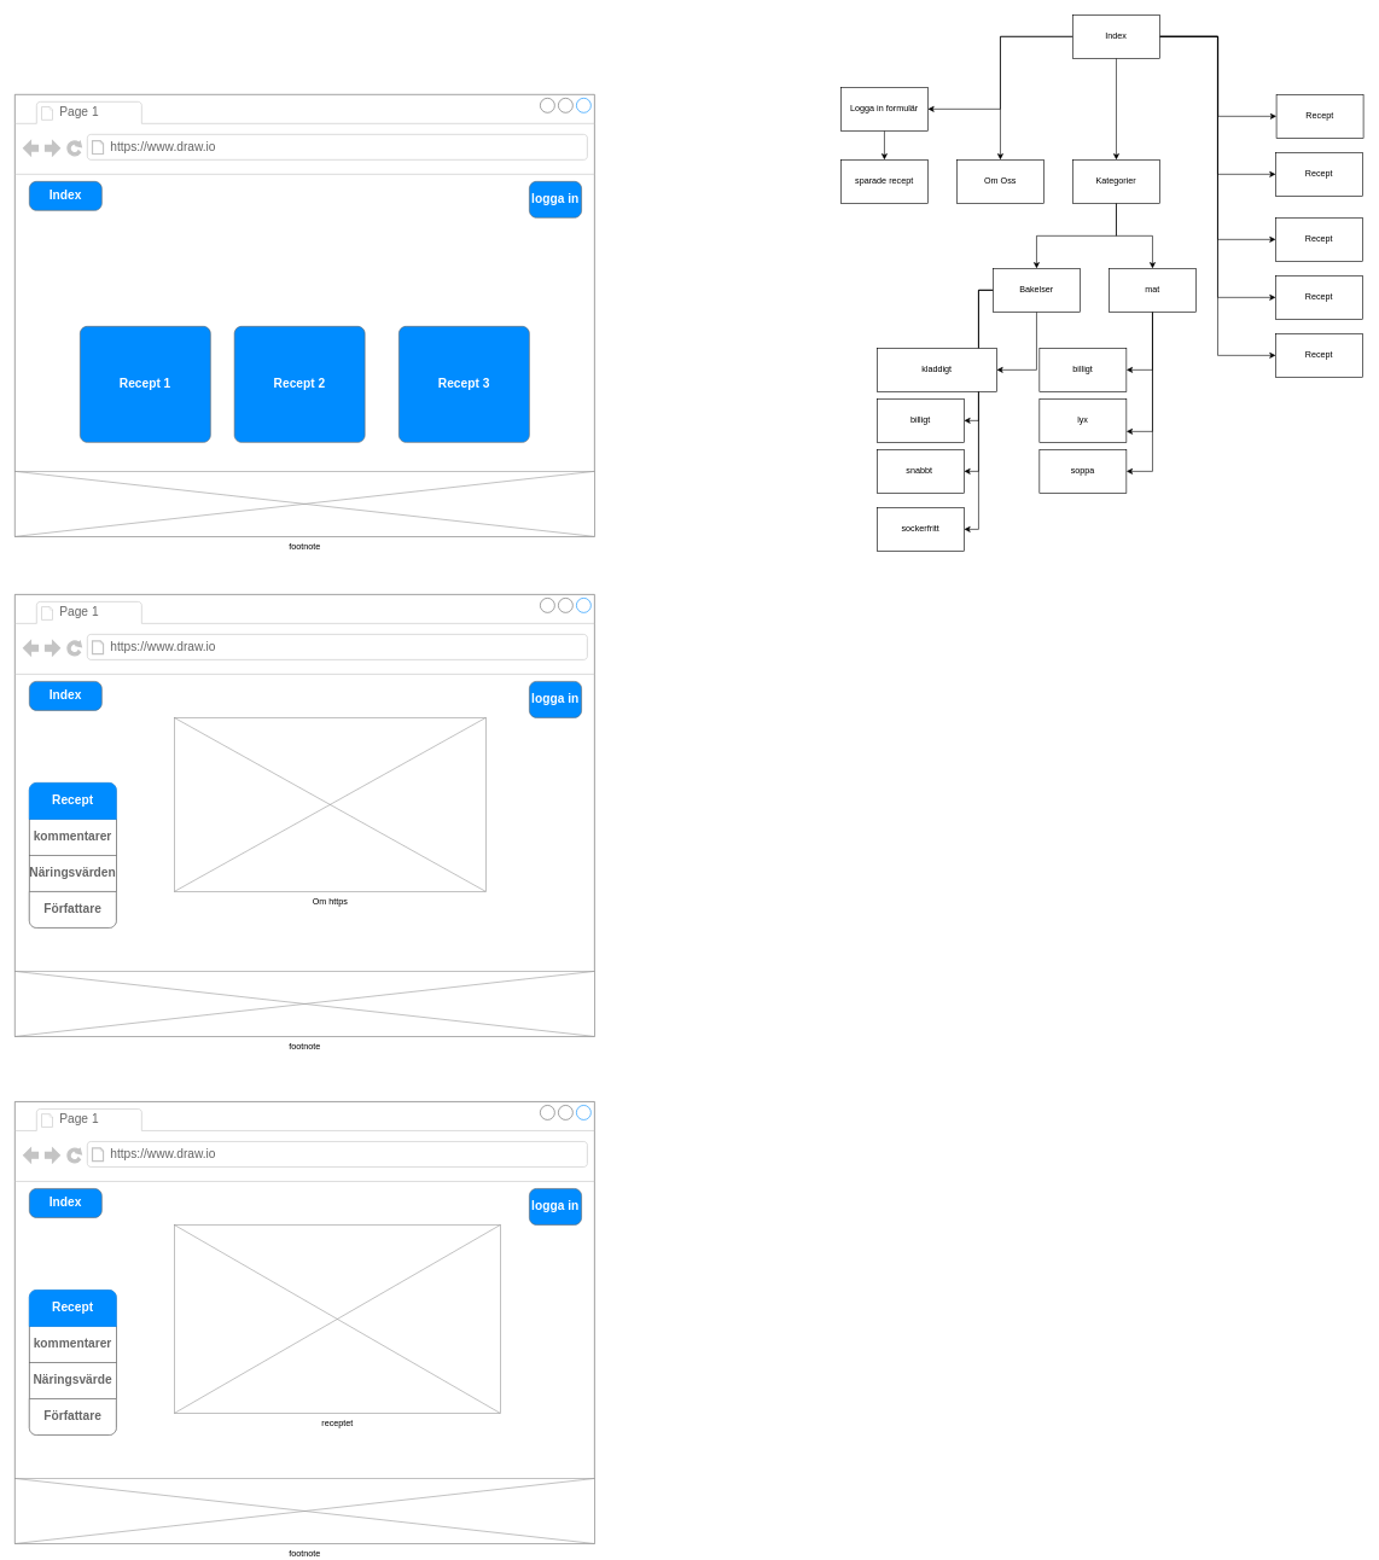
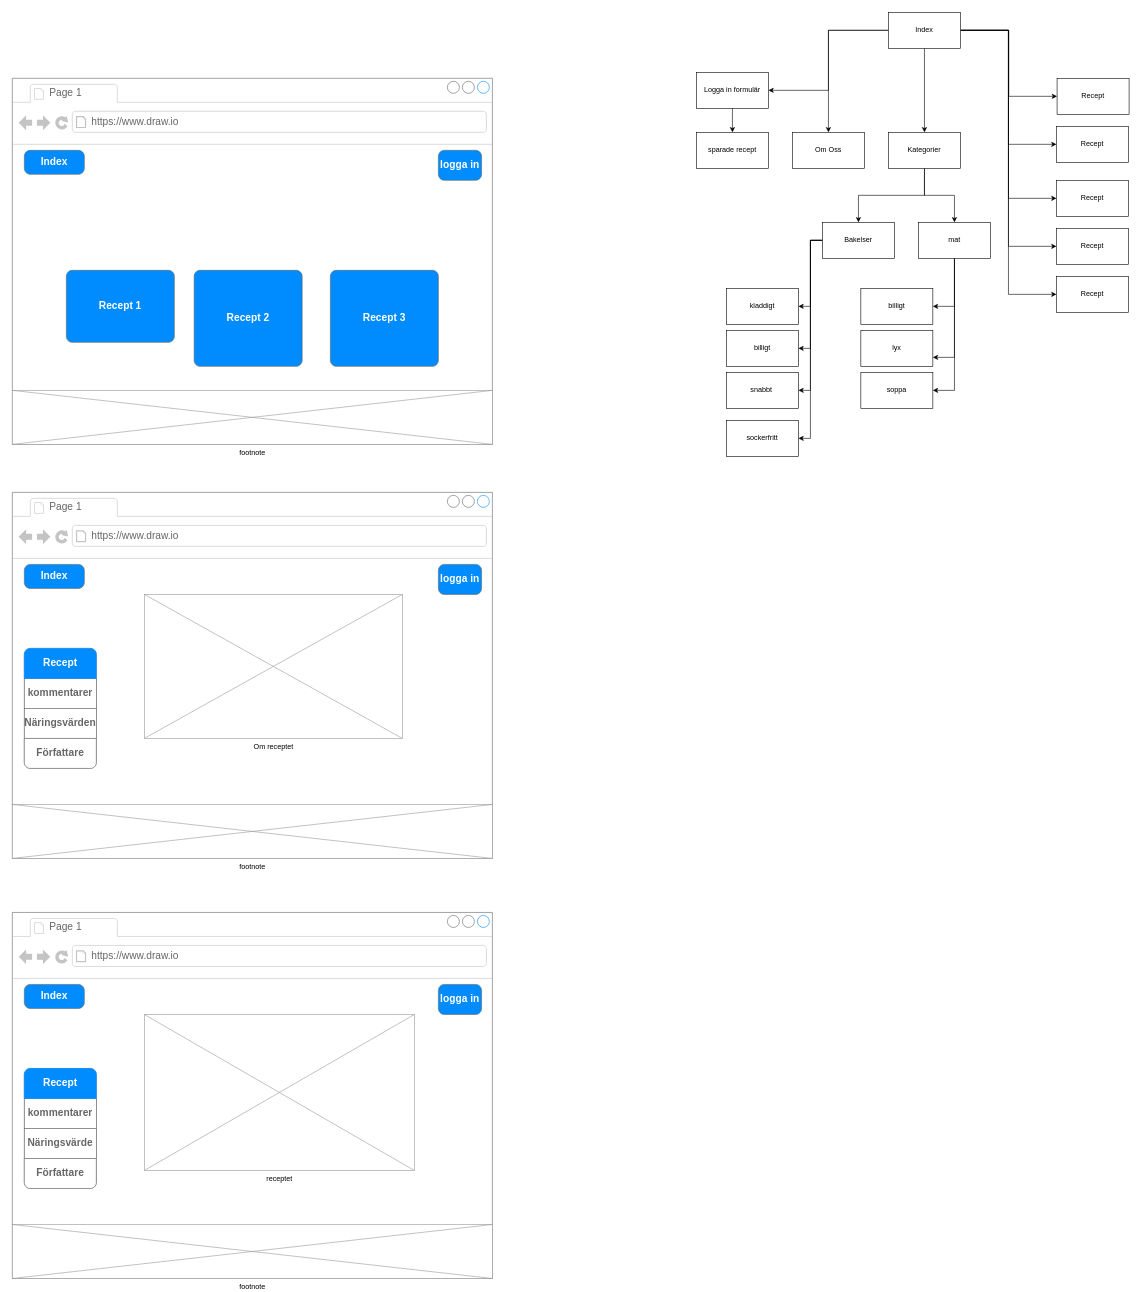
  <mxCell id="0" />
  <mxCell id="1" parent="0" />
  <mxCell id="2" style="edgeStyle=orthogonalEdgeStyle;rounded=0;orthogonalLoop=1;jettySize=auto;html=1;entryX=0;entryY=0.5;entryDx=0;entryDy=0;" edge="1" parent="1" source="10" target="13"><mxGeometry relative="1" as="geometry" /></mxCell>
  <mxCell id="3" style="edgeStyle=orthogonalEdgeStyle;rounded=0;orthogonalLoop=1;jettySize=auto;html=1;entryX=0;entryY=0.5;entryDx=0;entryDy=0;" edge="1" parent="1" source="10" target="17"><mxGeometry relative="1" as="geometry" /></mxCell>
  <mxCell id="4" style="edgeStyle=orthogonalEdgeStyle;rounded=0;orthogonalLoop=1;jettySize=auto;html=1;entryX=0;entryY=0.5;entryDx=0;entryDy=0;" edge="1" parent="1" source="10" target="16"><mxGeometry relative="1" as="geometry" /></mxCell>
  <mxCell id="5" style="edgeStyle=orthogonalEdgeStyle;rounded=0;orthogonalLoop=1;jettySize=auto;html=1;entryX=0;entryY=0.5;entryDx=0;entryDy=0;" edge="1" parent="1" source="10" target="15"><mxGeometry relative="1" as="geometry" /></mxCell>
  <mxCell id="6" style="edgeStyle=orthogonalEdgeStyle;rounded=0;orthogonalLoop=1;jettySize=auto;html=1;entryX=0;entryY=0.5;entryDx=0;entryDy=0;" edge="1" parent="1" source="10" target="14"><mxGeometry relative="1" as="geometry" /></mxCell>
  <mxCell id="7" style="edgeStyle=orthogonalEdgeStyle;rounded=0;orthogonalLoop=1;jettySize=auto;html=1;entryX=1;entryY=0.5;entryDx=0;entryDy=0;" edge="1" parent="1" source="10" target="12"><mxGeometry relative="1" as="geometry" /></mxCell>
  <mxCell id="8" style="edgeStyle=orthogonalEdgeStyle;rounded=0;orthogonalLoop=1;jettySize=auto;html=1;entryX=0.5;entryY=0;entryDx=0;entryDy=0;" edge="1" parent="1" source="10" target="19"><mxGeometry relative="1" as="geometry" /></mxCell>
  <mxCell id="9" style="edgeStyle=orthogonalEdgeStyle;rounded=0;orthogonalLoop=1;jettySize=auto;html=1;" edge="1" parent="1" source="10" target="22"><mxGeometry relative="1" as="geometry" /></mxCell>
  <mxCell id="10" value="Index" style="rounded=0;whiteSpace=wrap;html=1;" vertex="1" parent="1"><mxGeometry x="1480" y="20" width="120" height="60" as="geometry" /></mxCell>
  <mxCell id="11" style="edgeStyle=orthogonalEdgeStyle;rounded=0;orthogonalLoop=1;jettySize=auto;html=1;" edge="1" parent="1" source="12" target="18"><mxGeometry relative="1" as="geometry" /></mxCell>
  <mxCell id="12" value="Logga in formulär" style="rounded=0;whiteSpace=wrap;html=1;" vertex="1" parent="1"><mxGeometry x="1160" y="120" width="120" height="60" as="geometry" /></mxCell>
  <mxCell id="13" value="Recept" style="rounded=0;whiteSpace=wrap;html=1;" vertex="1" parent="1"><mxGeometry x="1761" y="130" width="120" height="60" as="geometry" /></mxCell>
  <mxCell id="14" value="Recept" style="rounded=0;whiteSpace=wrap;html=1;" vertex="1" parent="1"><mxGeometry x="1760" y="460" width="120" height="60" as="geometry" /></mxCell>
  <mxCell id="15" value="Recept" style="rounded=0;whiteSpace=wrap;html=1;" vertex="1" parent="1"><mxGeometry x="1760" y="380" width="120" height="60" as="geometry" /></mxCell>
  <mxCell id="16" value="Recept" style="rounded=0;whiteSpace=wrap;html=1;" vertex="1" parent="1"><mxGeometry x="1760" y="300" width="120" height="60" as="geometry" /></mxCell>
  <mxCell id="17" value="Recept" style="rounded=0;whiteSpace=wrap;html=1;" vertex="1" parent="1"><mxGeometry x="1760" y="210" width="120" height="60" as="geometry" /></mxCell>
  <mxCell id="18" value="sparade recept" style="rounded=0;whiteSpace=wrap;html=1;" vertex="1" parent="1"><mxGeometry x="1160" y="220" width="120" height="60" as="geometry" /></mxCell>
  <mxCell id="19" value="Om Oss" style="rounded=0;whiteSpace=wrap;html=1;" vertex="1" parent="1"><mxGeometry x="1320" y="220" width="120" height="60" as="geometry" /></mxCell>
  <mxCell id="20" style="edgeStyle=orthogonalEdgeStyle;rounded=0;orthogonalLoop=1;jettySize=auto;html=1;" edge="1" parent="1" source="22" target="27"><mxGeometry relative="1" as="geometry" /></mxCell>
  <mxCell id="21" style="edgeStyle=orthogonalEdgeStyle;rounded=0;orthogonalLoop=1;jettySize=auto;html=1;entryX=0.5;entryY=0;entryDx=0;entryDy=0;" edge="1" parent="1" source="22" target="31"><mxGeometry relative="1" as="geometry" /></mxCell>
  <mxCell id="22" value="Kategorier" style="rounded=0;whiteSpace=wrap;html=1;" vertex="1" parent="1"><mxGeometry x="1480" y="220" width="120" height="60" as="geometry" /></mxCell>
  <mxCell id="23" style="edgeStyle=orthogonalEdgeStyle;rounded=0;orthogonalLoop=1;jettySize=auto;html=1;entryX=1;entryY=0.5;entryDx=0;entryDy=0;" edge="1" parent="1" source="27" target="32"><mxGeometry relative="1" as="geometry" /></mxCell>
  <mxCell id="24" style="edgeStyle=orthogonalEdgeStyle;rounded=0;orthogonalLoop=1;jettySize=auto;html=1;entryX=1;entryY=0.5;entryDx=0;entryDy=0;" edge="1" parent="1" source="27" target="35"><mxGeometry relative="1" as="geometry" /></mxCell>
  <mxCell id="25" style="edgeStyle=orthogonalEdgeStyle;rounded=0;orthogonalLoop=1;jettySize=auto;html=1;entryX=1;entryY=0.5;entryDx=0;entryDy=0;" edge="1" parent="1" source="27" target="34"><mxGeometry relative="1" as="geometry" /></mxCell>
  <mxCell id="26" style="edgeStyle=orthogonalEdgeStyle;rounded=0;orthogonalLoop=1;jettySize=auto;html=1;entryX=1;entryY=0.5;entryDx=0;entryDy=0;" edge="1" parent="1" source="27" target="33"><mxGeometry relative="1" as="geometry" /></mxCell>
  <mxCell id="27" value="Bakelser" style="rounded=0;whiteSpace=wrap;html=1;" vertex="1" parent="1"><mxGeometry x="1370" y="370" width="120" height="60" as="geometry" /></mxCell>
  <mxCell id="28" style="edgeStyle=orthogonalEdgeStyle;rounded=0;orthogonalLoop=1;jettySize=auto;html=1;entryX=1;entryY=0.5;entryDx=0;entryDy=0;" edge="1" parent="1" source="31" target="36"><mxGeometry relative="1" as="geometry" /></mxCell>
  <mxCell id="29" style="edgeStyle=orthogonalEdgeStyle;rounded=0;orthogonalLoop=1;jettySize=auto;html=1;entryX=1;entryY=0.75;entryDx=0;entryDy=0;" edge="1" parent="1" source="31" target="37"><mxGeometry relative="1" as="geometry" /></mxCell>
  <mxCell id="30" style="edgeStyle=orthogonalEdgeStyle;rounded=0;orthogonalLoop=1;jettySize=auto;html=1;entryX=1;entryY=0.5;entryDx=0;entryDy=0;" edge="1" parent="1" source="31" target="38"><mxGeometry relative="1" as="geometry" /></mxCell>
  <mxCell id="31" value="mat" style="rounded=0;whiteSpace=wrap;html=1;" vertex="1" parent="1"><mxGeometry x="1530" y="370" width="120" height="60" as="geometry" /></mxCell>
- <mxCell id="32" value="kladdigt" style="rounded=0;whiteSpace=wrap;html=1;" vertex="1" parent="1"><mxGeometry x="1210" y="480" width="165" height="60" as="geometry" /></mxCell>
+ <mxCell id="32" value="kladdigt" style="rounded=0;whiteSpace=wrap;html=1;" vertex="1" parent="1"><mxGeometry x="1210" y="480" width="120" height="60" as="geometry" /></mxCell>
  <mxCell id="33" value="sockerfritt" style="rounded=0;whiteSpace=wrap;html=1;" vertex="1" parent="1"><mxGeometry x="1210" y="700" width="120" height="60" as="geometry" /></mxCell>
  <mxCell id="34" value="snabbt&amp;nbsp;" style="rounded=0;whiteSpace=wrap;html=1;" vertex="1" parent="1"><mxGeometry x="1210" y="620" width="120" height="60" as="geometry" /></mxCell>
  <mxCell id="35" value="billigt" style="rounded=0;whiteSpace=wrap;html=1;" vertex="1" parent="1"><mxGeometry x="1210" y="550" width="120" height="60" as="geometry" /></mxCell>
  <mxCell id="36" value="billigt" style="rounded=0;whiteSpace=wrap;html=1;" vertex="1" parent="1"><mxGeometry x="1434" y="480" width="120" height="60" as="geometry" /></mxCell>
  <mxCell id="37" value="lyx" style="rounded=0;whiteSpace=wrap;html=1;" vertex="1" parent="1"><mxGeometry x="1434" y="550" width="120" height="60" as="geometry" /></mxCell>
  <mxCell id="38" value="soppa" style="rounded=0;whiteSpace=wrap;html=1;" vertex="1" parent="1"><mxGeometry x="1434" y="620" width="120" height="60" as="geometry" /></mxCell>
  <mxCell id="39" value="" style="strokeWidth=1;shadow=0;dashed=0;align=center;html=1;shape=mxgraph.mockup.containers.browserWindow;rSize=0;strokeColor=#666666;strokeColor2=#008cff;strokeColor3=#c4c4c4;mainText=,;recursiveResize=0;" vertex="1" parent="1"><mxGeometry x="20" y="130" width="800" height="610" as="geometry" /></mxCell>
  <mxCell id="40" value="Page 1" style="strokeWidth=1;shadow=0;dashed=0;align=center;html=1;shape=mxgraph.mockup.containers.anchor;fontSize=17;fontColor=#666666;align=left;whiteSpace=wrap;" vertex="1" parent="39"><mxGeometry x="60" y="12" width="110" height="26" as="geometry" /></mxCell>
  <mxCell id="41" value="https://www.draw.io" style="strokeWidth=1;shadow=0;dashed=0;align=center;html=1;shape=mxgraph.mockup.containers.anchor;rSize=0;fontSize=17;fontColor=#666666;align=left;" vertex="1" parent="39"><mxGeometry x="130" y="60" width="250" height="26" as="geometry" /></mxCell>
  <mxCell id="42" value="Index" style="strokeWidth=1;shadow=0;dashed=0;align=center;html=1;shape=mxgraph.mockup.buttons.button;strokeColor=#666666;fontColor=#ffffff;mainText=;buttonStyle=round;fontSize=17;fontStyle=1;fillColor=#008cff;whiteSpace=wrap;" vertex="1" parent="39"><mxGeometry x="20" y="120" width="100" height="40" as="geometry" /></mxCell>
- <mxCell id="43" value="Recept 1" style="strokeWidth=1;shadow=0;dashed=0;align=center;html=1;shape=mxgraph.mockup.buttons.button;strokeColor=#666666;fontColor=#ffffff;mainText=;buttonStyle=round;fontSize=17;fontStyle=1;fillColor=#008cff;whiteSpace=wrap;" vertex="1" parent="39"><mxGeometry x="90" y="320" width="180" height="160" as="geometry" /></mxCell>
+ <mxCell id="43" value="Recept 1" style="strokeWidth=1;shadow=0;dashed=0;align=center;html=1;shape=mxgraph.mockup.buttons.button;strokeColor=#666666;fontColor=#ffffff;mainText=;buttonStyle=round;fontSize=17;fontStyle=1;fillColor=#008cff;whiteSpace=wrap;" vertex="1" parent="39"><mxGeometry x="90" y="320" width="180" height="120" as="geometry" /></mxCell>
  <mxCell id="44" value="Recept 2" style="strokeWidth=1;shadow=0;dashed=0;align=center;html=1;shape=mxgraph.mockup.buttons.button;strokeColor=#666666;fontColor=#ffffff;mainText=;buttonStyle=round;fontSize=17;fontStyle=1;fillColor=#008cff;whiteSpace=wrap;" vertex="1" parent="39"><mxGeometry x="303" y="320" width="180" height="160" as="geometry" /></mxCell>
  <mxCell id="45" value="Recept 3" style="strokeWidth=1;shadow=0;dashed=0;align=center;html=1;shape=mxgraph.mockup.buttons.button;strokeColor=#666666;fontColor=#ffffff;mainText=;buttonStyle=round;fontSize=17;fontStyle=1;fillColor=#008cff;whiteSpace=wrap;" vertex="1" parent="39"><mxGeometry x="530" y="320" width="180" height="160" as="geometry" /></mxCell>
  <mxCell id="46" value="logga in" style="strokeWidth=1;shadow=0;dashed=0;align=center;html=1;shape=mxgraph.mockup.buttons.button;strokeColor=#666666;fontColor=#ffffff;mainText=;buttonStyle=round;fontSize=17;fontStyle=1;fillColor=#008cff;whiteSpace=wrap;" vertex="1" parent="39"><mxGeometry x="710" y="120" width="72" height="50" as="geometry" /></mxCell>
  <mxCell id="47" value="footnote" style="verticalLabelPosition=bottom;shadow=0;dashed=0;align=center;html=1;verticalAlign=top;strokeWidth=1;shape=mxgraph.mockup.graphics.simpleIcon;strokeColor=#999999;" vertex="1" parent="39"><mxGeometry y="520" width="800" height="90" as="geometry" /></mxCell>
  <mxCell id="48" value="" style="strokeWidth=1;shadow=0;dashed=0;align=center;html=1;shape=mxgraph.mockup.containers.browserWindow;rSize=0;strokeColor=#666666;strokeColor2=#008cff;strokeColor3=#c4c4c4;mainText=,;recursiveResize=0;" vertex="1" parent="1"><mxGeometry x="20" y="820" width="800" height="610" as="geometry" /></mxCell>
  <mxCell id="49" value="Page 1" style="strokeWidth=1;shadow=0;dashed=0;align=center;html=1;shape=mxgraph.mockup.containers.anchor;fontSize=17;fontColor=#666666;align=left;whiteSpace=wrap;" vertex="1" parent="48"><mxGeometry x="60" y="12" width="110" height="26" as="geometry" /></mxCell>
  <mxCell id="50" value="https://www.draw.io" style="strokeWidth=1;shadow=0;dashed=0;align=center;html=1;shape=mxgraph.mockup.containers.anchor;rSize=0;fontSize=17;fontColor=#666666;align=left;" vertex="1" parent="48"><mxGeometry x="130" y="60" width="250" height="26" as="geometry" /></mxCell>
  <mxCell id="51" value="Index" style="strokeWidth=1;shadow=0;dashed=0;align=center;html=1;shape=mxgraph.mockup.buttons.button;strokeColor=#666666;fontColor=#ffffff;mainText=;buttonStyle=round;fontSize=17;fontStyle=1;fillColor=#008cff;whiteSpace=wrap;" vertex="1" parent="48"><mxGeometry x="20" y="120" width="100" height="40" as="geometry" /></mxCell>
  <mxCell id="52" value="logga in" style="strokeWidth=1;shadow=0;dashed=0;align=center;html=1;shape=mxgraph.mockup.buttons.button;strokeColor=#666666;fontColor=#ffffff;mainText=;buttonStyle=round;fontSize=17;fontStyle=1;fillColor=#008cff;whiteSpace=wrap;" vertex="1" parent="48"><mxGeometry x="710" y="120" width="72" height="50" as="geometry" /></mxCell>
  <mxCell id="53" value="footnote" style="verticalLabelPosition=bottom;shadow=0;dashed=0;align=center;html=1;verticalAlign=top;strokeWidth=1;shape=mxgraph.mockup.graphics.simpleIcon;strokeColor=#999999;" vertex="1" parent="48"><mxGeometry y="520" width="800" height="90" as="geometry" /></mxCell>
  <mxCell id="54" value="" style="strokeWidth=1;shadow=0;dashed=0;align=center;html=1;shape=mxgraph.mockup.rrect;rSize=10;strokeColor=#666666;" vertex="1" parent="48"><mxGeometry x="20" y="260" width="120" height="200" as="geometry" /></mxCell>
  <mxCell id="55" value="kommentarer" style="strokeColor=inherit;fillColor=inherit;gradientColor=inherit;strokeWidth=1;shadow=0;dashed=0;align=center;html=1;shape=mxgraph.mockup.rrect;rSize=0;fontSize=17;fontColor=#666666;fontStyle=1;resizeWidth=1;whiteSpace=wrap;" vertex="1" parent="54"><mxGeometry width="120" height="50" relative="1" as="geometry"><mxPoint y="50" as="offset" /></mxGeometry></mxCell>
  <mxCell id="56" value="Näringsvärden" style="strokeColor=inherit;fillColor=inherit;gradientColor=inherit;strokeWidth=1;shadow=0;dashed=0;align=center;html=1;shape=mxgraph.mockup.rrect;rSize=0;fontSize=17;fontColor=#666666;fontStyle=1;resizeWidth=1;whiteSpace=wrap;" vertex="1" parent="54"><mxGeometry width="120" height="50" relative="1" as="geometry"><mxPoint y="100" as="offset" /></mxGeometry></mxCell>
  <mxCell id="57" value="Författare" style="strokeColor=inherit;fillColor=inherit;gradientColor=inherit;strokeWidth=1;shadow=0;dashed=0;align=center;html=1;shape=mxgraph.mockup.bottomButton;rSize=10;fontSize=17;fontColor=#666666;fontStyle=1;resizeWidth=1;whiteSpace=wrap;" vertex="1" parent="54"><mxGeometry y="1" width="120" height="50" relative="1" as="geometry"><mxPoint y="-50" as="offset" /></mxGeometry></mxCell>
  <mxCell id="58" value="Recept" style="strokeWidth=1;shadow=0;dashed=0;align=center;html=1;shape=mxgraph.mockup.topButton;rSize=10;fontSize=17;fontColor=#ffffff;fontStyle=1;fillColor=#008cff;strokeColor=#008cff;resizeWidth=1;whiteSpace=wrap;" vertex="1" parent="54"><mxGeometry width="120" height="50" relative="1" as="geometry" /></mxCell>
- <mxCell id="59" value="Om https" style="verticalLabelPosition=bottom;shadow=0;dashed=0;align=center;html=1;verticalAlign=top;strokeWidth=1;shape=mxgraph.mockup.graphics.simpleIcon;strokeColor=#999999;" vertex="1" parent="48"><mxGeometry x="220" y="170" width="430" height="240" as="geometry" /></mxCell>
+ <mxCell id="59" value="Om receptet" style="verticalLabelPosition=bottom;shadow=0;dashed=0;align=center;html=1;verticalAlign=top;strokeWidth=1;shape=mxgraph.mockup.graphics.simpleIcon;strokeColor=#999999;" vertex="1" parent="48"><mxGeometry x="220" y="170" width="430" height="240" as="geometry" /></mxCell>
  <mxCell id="60" value="" style="strokeWidth=1;shadow=0;dashed=0;align=center;html=1;shape=mxgraph.mockup.containers.browserWindow;rSize=0;strokeColor=#666666;strokeColor2=#008cff;strokeColor3=#c4c4c4;mainText=,;recursiveResize=0;" vertex="1" parent="1"><mxGeometry x="20" y="1520" width="800" height="610" as="geometry" /></mxCell>
  <mxCell id="61" value="Page 1" style="strokeWidth=1;shadow=0;dashed=0;align=center;html=1;shape=mxgraph.mockup.containers.anchor;fontSize=17;fontColor=#666666;align=left;whiteSpace=wrap;" vertex="1" parent="60"><mxGeometry x="60" y="12" width="110" height="26" as="geometry" /></mxCell>
  <mxCell id="62" value="https://www.draw.io" style="strokeWidth=1;shadow=0;dashed=0;align=center;html=1;shape=mxgraph.mockup.containers.anchor;rSize=0;fontSize=17;fontColor=#666666;align=left;" vertex="1" parent="60"><mxGeometry x="130" y="60" width="250" height="26" as="geometry" /></mxCell>
  <mxCell id="63" value="Index" style="strokeWidth=1;shadow=0;dashed=0;align=center;html=1;shape=mxgraph.mockup.buttons.button;strokeColor=#666666;fontColor=#ffffff;mainText=;buttonStyle=round;fontSize=17;fontStyle=1;fillColor=#008cff;whiteSpace=wrap;" vertex="1" parent="60"><mxGeometry x="20" y="120" width="100" height="40" as="geometry" /></mxCell>
  <mxCell id="64" value="logga in" style="strokeWidth=1;shadow=0;dashed=0;align=center;html=1;shape=mxgraph.mockup.buttons.button;strokeColor=#666666;fontColor=#ffffff;mainText=;buttonStyle=round;fontSize=17;fontStyle=1;fillColor=#008cff;whiteSpace=wrap;" vertex="1" parent="60"><mxGeometry x="710" y="120" width="72" height="50" as="geometry" /></mxCell>
  <mxCell id="65" value="footnote" style="verticalLabelPosition=bottom;shadow=0;dashed=0;align=center;html=1;verticalAlign=top;strokeWidth=1;shape=mxgraph.mockup.graphics.simpleIcon;strokeColor=#999999;" vertex="1" parent="60"><mxGeometry y="520" width="800" height="90" as="geometry" /></mxCell>
  <mxCell id="66" value="" style="strokeWidth=1;shadow=0;dashed=0;align=center;html=1;shape=mxgraph.mockup.rrect;rSize=10;strokeColor=#666666;" vertex="1" parent="60"><mxGeometry x="20" y="260" width="120" height="200" as="geometry" /></mxCell>
  <mxCell id="67" value="kommentarer" style="strokeColor=inherit;fillColor=inherit;gradientColor=inherit;strokeWidth=1;shadow=0;dashed=0;align=center;html=1;shape=mxgraph.mockup.rrect;rSize=0;fontSize=17;fontColor=#666666;fontStyle=1;resizeWidth=1;whiteSpace=wrap;" vertex="1" parent="66"><mxGeometry width="120" height="50" relative="1" as="geometry"><mxPoint y="50" as="offset" /></mxGeometry></mxCell>
  <mxCell id="68" value="Näringsvärde" style="strokeColor=inherit;fillColor=inherit;gradientColor=inherit;strokeWidth=1;shadow=0;dashed=0;align=center;html=1;shape=mxgraph.mockup.rrect;rSize=0;fontSize=17;fontColor=#666666;fontStyle=1;resizeWidth=1;whiteSpace=wrap;" vertex="1" parent="66"><mxGeometry width="120" height="50" relative="1" as="geometry"><mxPoint y="100" as="offset" /></mxGeometry></mxCell>
  <mxCell id="69" value="Författare" style="strokeColor=inherit;fillColor=inherit;gradientColor=inherit;strokeWidth=1;shadow=0;dashed=0;align=center;html=1;shape=mxgraph.mockup.bottomButton;rSize=10;fontSize=17;fontColor=#666666;fontStyle=1;resizeWidth=1;whiteSpace=wrap;" vertex="1" parent="66"><mxGeometry y="1" width="120" height="50" relative="1" as="geometry"><mxPoint y="-50" as="offset" /></mxGeometry></mxCell>
  <mxCell id="70" value="Recept" style="strokeWidth=1;shadow=0;dashed=0;align=center;html=1;shape=mxgraph.mockup.topButton;rSize=10;fontSize=17;fontColor=#ffffff;fontStyle=1;fillColor=#008cff;strokeColor=#008cff;resizeWidth=1;whiteSpace=wrap;" vertex="1" parent="66"><mxGeometry width="120" height="50" relative="1" as="geometry" /></mxCell>
  <mxCell id="71" value="receptet" style="verticalLabelPosition=bottom;shadow=0;dashed=0;align=center;html=1;verticalAlign=top;strokeWidth=1;shape=mxgraph.mockup.graphics.simpleIcon;strokeColor=#999999;" vertex="1" parent="60"><mxGeometry x="220" y="170" width="450" height="260" as="geometry" /></mxCell>
